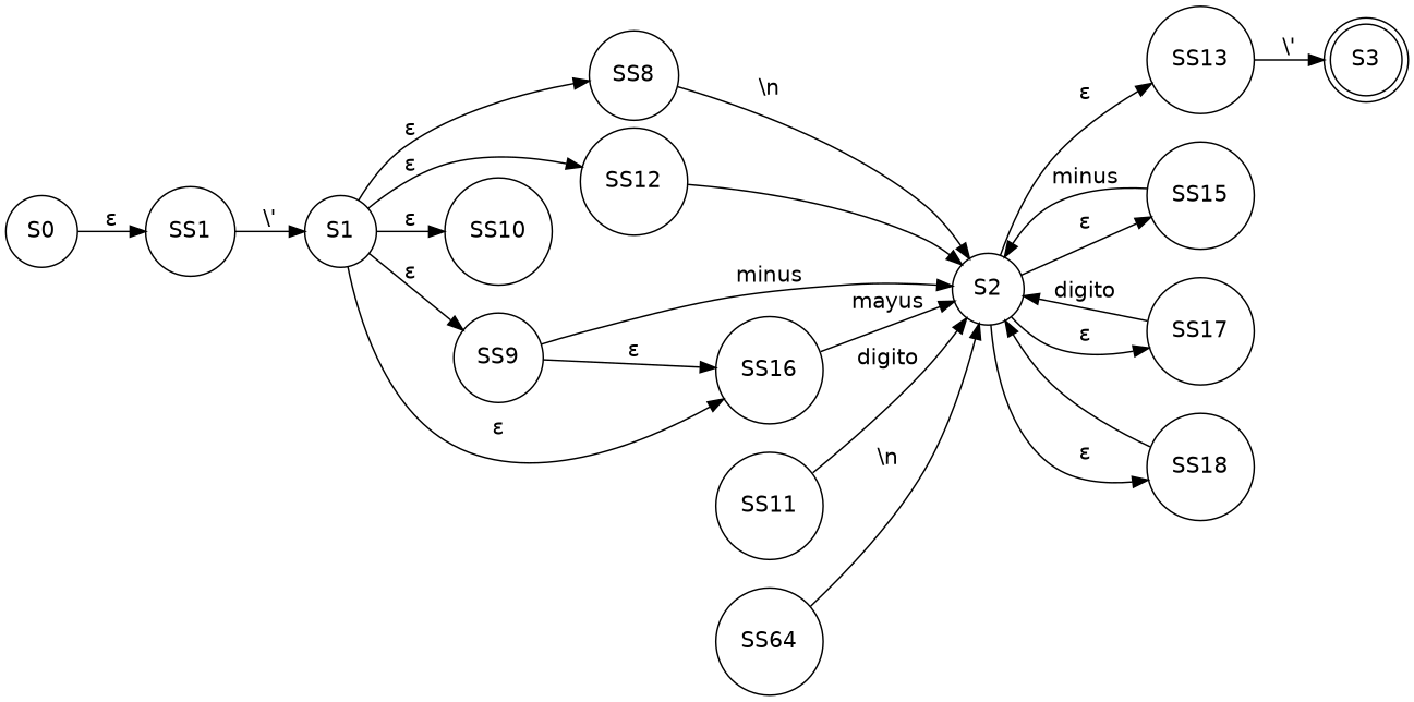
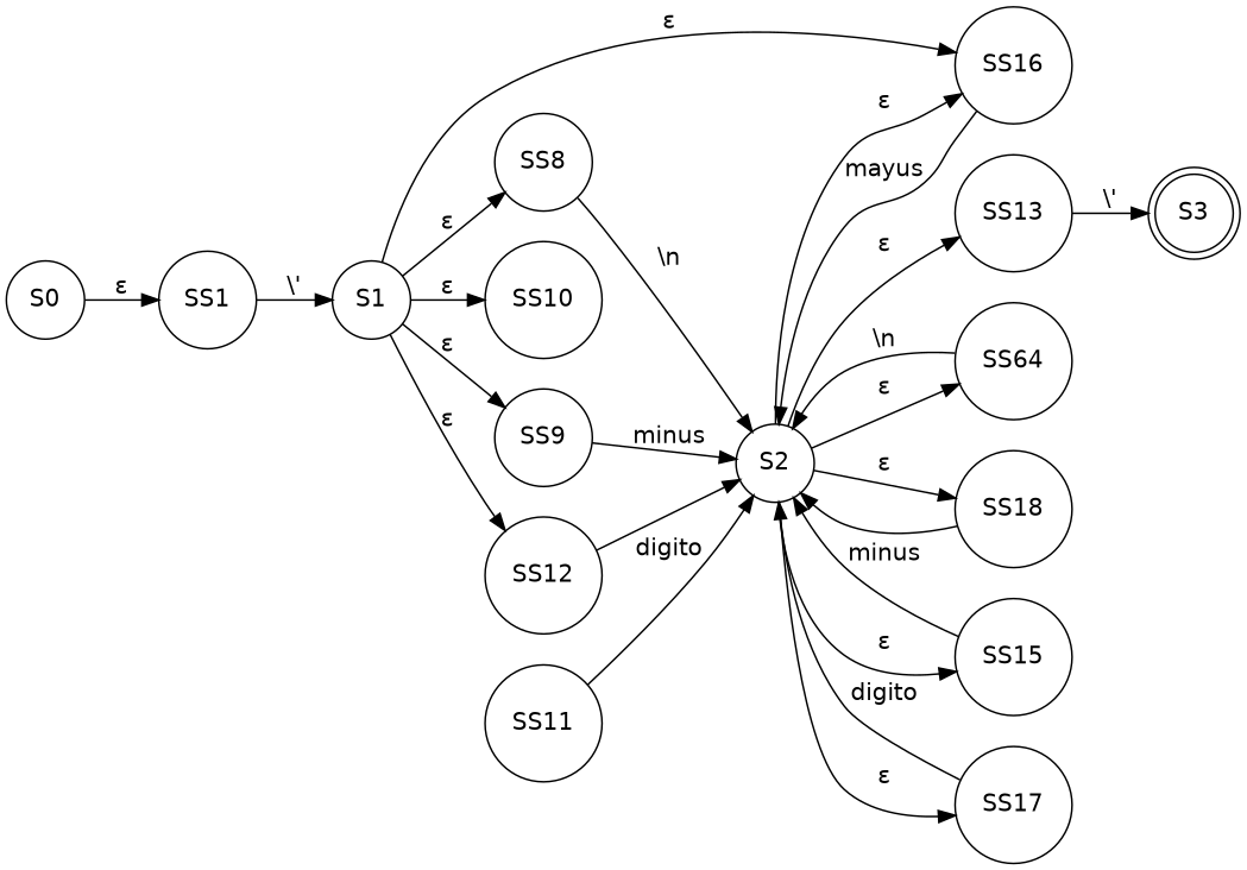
  digraph {
    fontname="DejaVu Sans"
    rankdir=LR
    node [fontname="DejaVu Sans" shape=circle]
    edge [fontname="DejaVu Sans"]
    n1 [label=S0]
    SS1
    n3 [label=S1]
    SS8
    SS9
    SS10
    SS12
    SS16
    n9 [label=S2]
    SS11
    SS13
    n12 [label=SS64]
    SS15
    SS17
    SS18
    n16 [label=S3 shape=doublecircle]
    n1 -> SS1 [label="ε"]
    SS1 -> n3 [label="\\'"]
    n3 -> SS8 [label="ε"]
    n3 -> SS9 [label="ε"]
    n3 -> SS10 [label="ε"]
    n3 -> SS12 [label="ε"]
    n3 -> SS16 [label="ε"]
    SS8 -> n9 [label="\\n"]
    SS9 -> n9 [label=minus]
    SS12 -> n9 [label=" "]
    SS16 -> n9 [label=mayus]
-   SS9 -> SS16 [label="ε"]
+   n9 -> SS16 [label="ε"]
    n9 -> SS13 [label="ε"]
+   n9 -> n12 [label="ε"]
    n9 -> SS15 [label="ε"]
    n9 -> SS17 [label="ε"]
    n9 -> SS18 [label="ε"]
    SS11 -> n9 [label=digito]
    SS13 -> n16 [label="\\'"]
    n12 -> n9 [label="\\n"]
    SS15 -> n9 [label=minus]
    SS17 -> n9 [label=digito]
    SS18 -> n9 [label=" "]
  }
